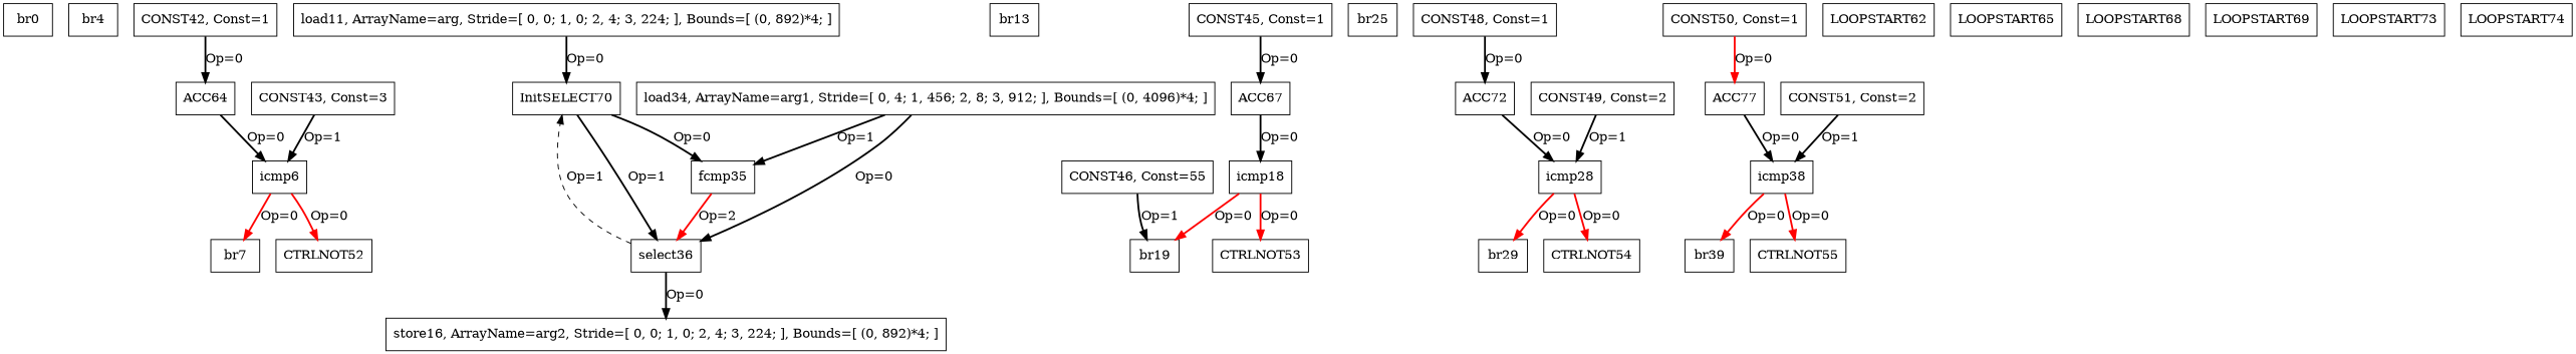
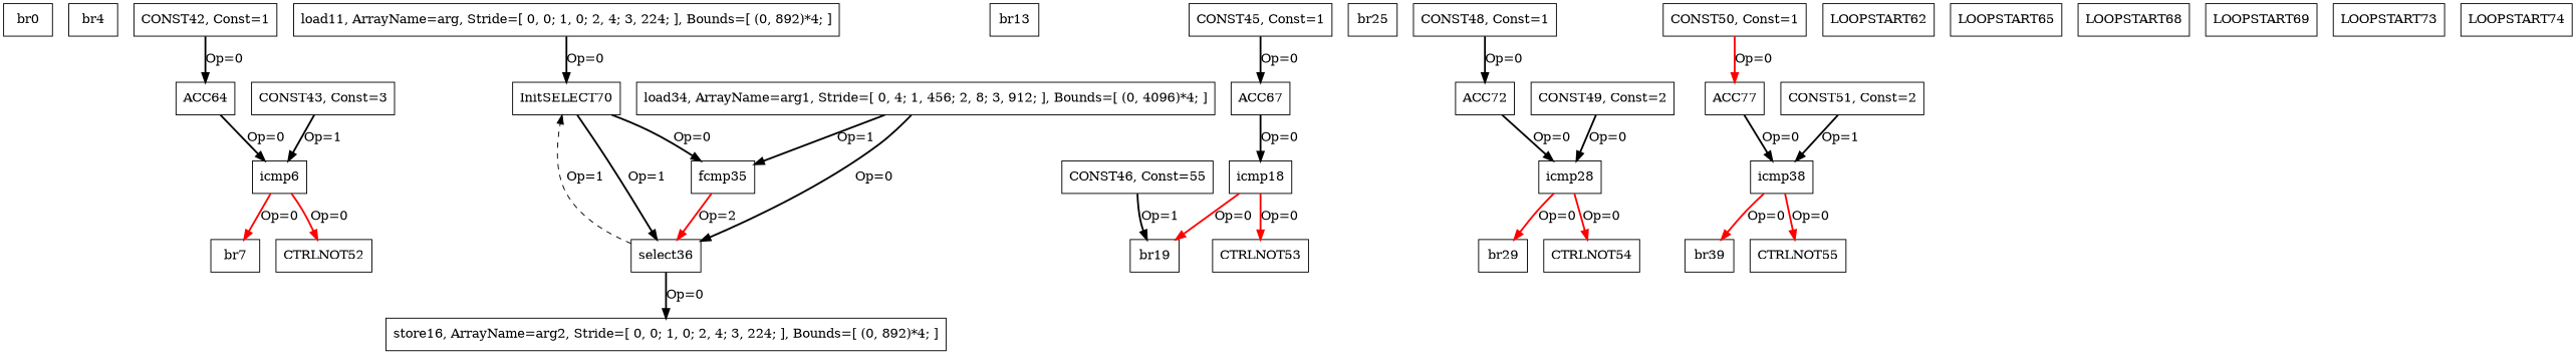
  digraph {
    node [color=black shape=box]
    edge [color=black style=bold]
    n1 [label=br0]
    n2 [label=br4]
    n3 [label=icmp6]
    n4 [label=br7]
    n5 [label=CTRLNOT52]
    n6 [label="load11, ArrayName=arg, Stride=[ 0, 0; 1, 0; 2, 4; 3, 224; ], Bounds=[ (0, 892)*4; ]"]
    n7 [label=InitSELECT70]
    n8 [label=fcmp35]
    n9 [label=select36]
    n10 [label=br13]
    n11 [label="store16, ArrayName=arg2, Stride=[ 0, 0; 1, 0; 2, 4; 3, 224; ], Bounds=[ (0, 892)*4; ]"]
    n12 [label=icmp18]
    n13 [label=br19]
    n14 [label=CTRLNOT53]
    n15 [label=br25]
    n16 [label=icmp28]
    n17 [label=br29]
    n18 [label=CTRLNOT54]
    n19 [label="load34, ArrayName=arg1, Stride=[ 0, 4; 1, 456; 2, 8; 3, 912; ], Bounds=[ (0, 4096)*4; ]"]
    n20 [label=icmp38]
    n21 [label=br39]
    n22 [label=CTRLNOT55]
    n23 [label="CONST42, Const=1"]
    n24 [label=ACC64]
    n25 [label="CONST43, Const=3"]
    n26 [label="CONST45, Const=1"]
    n27 [label=ACC67]
    n28 [label="CONST46, Const=55"]
    n29 [label="CONST48, Const=1"]
    n30 [label=ACC72]
    n31 [label="CONST49, Const=2"]
    n32 [label="CONST50, Const=1"]
    n33 [label=ACC77]
    n34 [label="CONST51, Const=2"]
    n35 [label=LOOPSTART62]
    n36 [label=LOOPSTART65]
    n37 [label=LOOPSTART68]
    n38 [label=LOOPSTART69]
    n39 [label=LOOPSTART73]
    n40 [label=LOOPSTART74]
    n3 -> n4 [color=red label="Op=0"]
    n3 -> n5 [color=red label="Op=0"]
    n6 -> n7 [label="Op=0"]
    n7 -> n8 [label="Op=0"]
    n7 -> n9 [label="Op=1"]
    n8 -> n9 [color=red label="Op=2"]
    n9 -> n7 [label="Op=1" style=dashed]
    n9 -> n11 [label="Op=0"]
    n12 -> n13 [color=red label="Op=0"]
    n12 -> n14 [color=red label="Op=0"]
    n16 -> n17 [color=red label="Op=0"]
    n16 -> n18 [color=red label="Op=0"]
    n19 -> n8 [label="Op=1"]
    n19 -> n9 [label="Op=0"]
    n20 -> n21 [color=red label="Op=0"]
    n20 -> n22 [color=red label="Op=0"]
    n23 -> n24 [label="Op=0"]
    n24 -> n3 [label="Op=0"]
    n25 -> n3 [label="Op=1"]
    n26 -> n27 [label="Op=0"]
    n27 -> n12 [label="Op=0"]
    n28 -> n13 [label="Op=1"]
    n29 -> n30 [label="Op=0"]
    n30 -> n16 [label="Op=0"]
-   n31 -> n16 [label="Op=1"]
+   n31 -> n16 [label="Op=0"]
    n32 -> n33 [color=red label="Op=0"]
    n33 -> n20 [label="Op=0"]
    n34 -> n20 [label="Op=1"]
  }
